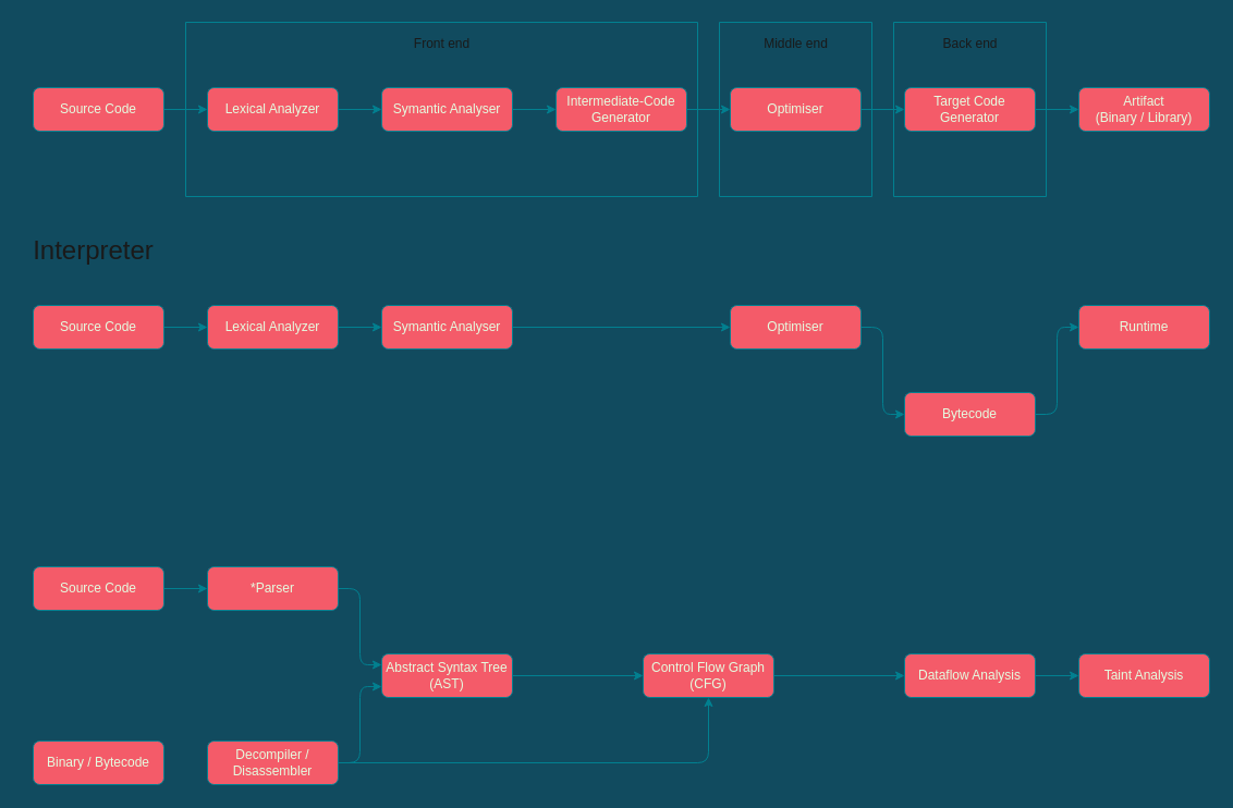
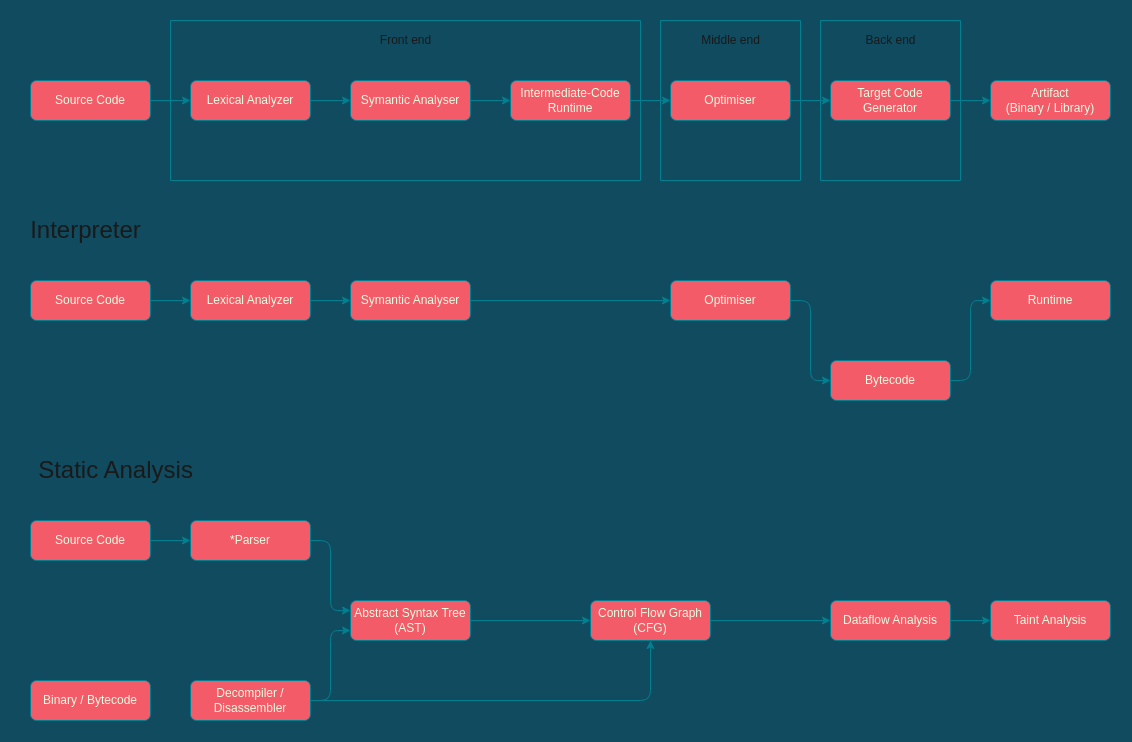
  <mxCell id="0" />
  <mxCell id="1" parent="0" />
  <mxCell id="2" style="edgeStyle=orthogonalEdgeStyle;curved=0;rounded=1;sketch=0;orthogonalLoop=1;jettySize=auto;html=1;exitX=1;exitY=0.5;exitDx=0;exitDy=0;entryX=0;entryY=0.5;entryDx=0;entryDy=0;fontColor=#E4FDE1;strokeColor=#028090;fillColor=#F45B69;labelBackgroundColor=#114B5F;" parent="1" source="3" target="5" edge="1"><mxGeometry relative="1" as="geometry" /></mxCell>
  <mxCell id="3" value="Source Code" style="rounded=1;whiteSpace=wrap;html=1;sketch=0;fillColor=#F45B69;strokeColor=#028090;fontColor=#E4FDE1;" parent="1" vertex="1"><mxGeometry x="30" y="80" width="120" height="40" as="geometry" /></mxCell>
  <mxCell id="4" style="edgeStyle=orthogonalEdgeStyle;curved=0;rounded=1;sketch=0;orthogonalLoop=1;jettySize=auto;html=1;exitX=1;exitY=0.5;exitDx=0;exitDy=0;entryX=0;entryY=0.5;entryDx=0;entryDy=0;fontColor=#E4FDE1;strokeColor=#028090;fillColor=#F45B69;labelBackgroundColor=#114B5F;" parent="1" source="5" target="7" edge="1"><mxGeometry relative="1" as="geometry" /></mxCell>
  <mxCell id="5" value="Lexical Analyzer" style="rounded=1;whiteSpace=wrap;html=1;sketch=0;fillColor=#F45B69;strokeColor=#028090;fontColor=#E4FDE1;" parent="1" vertex="1"><mxGeometry x="190" y="80" width="120" height="40" as="geometry" /></mxCell>
  <mxCell id="6" style="edgeStyle=orthogonalEdgeStyle;curved=0;rounded=1;sketch=0;orthogonalLoop=1;jettySize=auto;html=1;exitX=1;exitY=0.5;exitDx=0;exitDy=0;entryX=0;entryY=0.5;entryDx=0;entryDy=0;fontColor=#E4FDE1;strokeColor=#028090;fillColor=#F45B69;labelBackgroundColor=#114B5F;" parent="1" source="7" target="9" edge="1"><mxGeometry relative="1" as="geometry" /></mxCell>
  <mxCell id="7" value="Symantic Analyser" style="rounded=1;whiteSpace=wrap;html=1;sketch=0;fillColor=#F45B69;strokeColor=#028090;fontColor=#E4FDE1;" parent="1" vertex="1"><mxGeometry x="350" y="80" width="120" height="40" as="geometry" /></mxCell>
  <mxCell id="8" style="edgeStyle=orthogonalEdgeStyle;curved=0;rounded=1;sketch=0;orthogonalLoop=1;jettySize=auto;html=1;exitX=1;exitY=0.5;exitDx=0;exitDy=0;entryX=0;entryY=0.5;entryDx=0;entryDy=0;fontColor=#E4FDE1;strokeColor=#028090;fillColor=#F45B69;labelBackgroundColor=#114B5F;" parent="1" source="9" target="11" edge="1"><mxGeometry relative="1" as="geometry" /></mxCell>
- <mxCell id="9" value="Intermediate-Code Generator" style="rounded=1;whiteSpace=wrap;html=1;sketch=0;fillColor=#F45B69;strokeColor=#028090;fontColor=#E4FDE1;" parent="1" vertex="1"><mxGeometry x="510" y="80" width="120" height="40" as="geometry" /></mxCell>
+ <mxCell id="9" value="Intermediate-Code Runtime" style="rounded=1;whiteSpace=wrap;html=1;sketch=0;fillColor=#F45B69;strokeColor=#028090;fontColor=#E4FDE1;" parent="1" vertex="1"><mxGeometry x="510" y="80" width="120" height="40" as="geometry" /></mxCell>
  <mxCell id="10" style="edgeStyle=orthogonalEdgeStyle;curved=0;rounded=1;sketch=0;orthogonalLoop=1;jettySize=auto;html=1;exitX=1;exitY=0.5;exitDx=0;exitDy=0;entryX=0;entryY=0.5;entryDx=0;entryDy=0;fontColor=#E4FDE1;strokeColor=#028090;fillColor=#F45B69;labelBackgroundColor=#114B5F;" parent="1" source="11" target="13" edge="1"><mxGeometry relative="1" as="geometry" /></mxCell>
  <mxCell id="11" value="Optimiser" style="rounded=1;whiteSpace=wrap;html=1;sketch=0;fillColor=#F45B69;strokeColor=#028090;fontColor=#E4FDE1;" parent="1" vertex="1"><mxGeometry x="670" y="80" width="120" height="40" as="geometry" /></mxCell>
  <mxCell id="12" style="edgeStyle=orthogonalEdgeStyle;curved=0;rounded=1;sketch=0;orthogonalLoop=1;jettySize=auto;html=1;exitX=1;exitY=0.5;exitDx=0;exitDy=0;entryX=0;entryY=0.5;entryDx=0;entryDy=0;fontColor=#E4FDE1;strokeColor=#028090;fillColor=#F45B69;labelBackgroundColor=#114B5F;" parent="1" source="13" target="18" edge="1"><mxGeometry relative="1" as="geometry" /></mxCell>
  <mxCell id="13" value="Target Code Generator" style="rounded=1;whiteSpace=wrap;html=1;sketch=0;fillColor=#F45B69;strokeColor=#028090;fontColor=#E4FDE1;" parent="1" vertex="1"><mxGeometry x="830" y="80" width="120" height="40" as="geometry" /></mxCell>
  <mxCell id="14" value="" style="swimlane;startSize=0;rounded=0;sketch=0;fontColor=#E4FDE1;strokeColor=#028090;fillColor=#F45B69;" parent="1" vertex="1"><mxGeometry x="170" y="20" width="470" height="160" as="geometry" /></mxCell>
  <mxCell id="15" value="&lt;font color=&quot;#1a1a1a&quot;&gt;Front end&lt;/font&gt;" style="text;html=1;align=center;verticalAlign=middle;resizable=0;points=[];autosize=1;strokeColor=none;fontColor=#E4FDE1;" parent="14" vertex="1"><mxGeometry x="200" y="10" width="70" height="20" as="geometry" /></mxCell>
  <mxCell id="16" value="" style="swimlane;startSize=0;rounded=0;sketch=0;fontColor=#E4FDE1;strokeColor=#028090;fillColor=#F45B69;" parent="1" vertex="1"><mxGeometry x="820" y="20" width="140" height="160" as="geometry" /></mxCell>
  <mxCell id="17" value="&lt;font color=&quot;#1a1a1a&quot;&gt;Back end&lt;/font&gt;" style="text;html=1;align=center;verticalAlign=middle;resizable=0;points=[];autosize=1;strokeColor=none;fontColor=#E4FDE1;" parent="16" vertex="1"><mxGeometry x="35" y="10" width="70" height="20" as="geometry" /></mxCell>
  <mxCell id="18" value="Artifact&lt;br&gt;(Binary / Library)" style="rounded=1;whiteSpace=wrap;html=1;sketch=0;fillColor=#F45B69;strokeColor=#028090;fontColor=#E4FDE1;" parent="1" vertex="1"><mxGeometry x="990" y="80" width="120" height="40" as="geometry" /></mxCell>
  <mxCell id="19" value="" style="swimlane;startSize=0;rounded=0;sketch=0;fontColor=#E4FDE1;strokeColor=#028090;fillColor=#F45B69;" parent="1" vertex="1"><mxGeometry x="660" y="20" width="140" height="160" as="geometry" /></mxCell>
  <mxCell id="20" value="&lt;font color=&quot;#1a1a1a&quot;&gt;Middle end&lt;/font&gt;" style="text;html=1;align=center;verticalAlign=middle;resizable=0;points=[];autosize=1;strokeColor=none;fontColor=#E4FDE1;" parent="19" vertex="1"><mxGeometry x="35" y="10" width="70" height="20" as="geometry" /></mxCell>
  <mxCell id="21" style="edgeStyle=orthogonalEdgeStyle;curved=0;rounded=1;sketch=0;orthogonalLoop=1;jettySize=auto;html=1;exitX=1;exitY=0.5;exitDx=0;exitDy=0;entryX=0;entryY=0.5;entryDx=0;entryDy=0;fontColor=#E4FDE1;strokeColor=#028090;fillColor=#F45B69;labelBackgroundColor=#114B5F;" parent="1" source="22" target="24" edge="1"><mxGeometry relative="1" as="geometry" /></mxCell>
  <mxCell id="22" value="Source Code" style="rounded=1;whiteSpace=wrap;html=1;sketch=0;fillColor=#F45B69;strokeColor=#028090;fontColor=#E4FDE1;" parent="1" vertex="1"><mxGeometry x="30" y="280" width="120" height="40" as="geometry" /></mxCell>
  <mxCell id="23" style="edgeStyle=orthogonalEdgeStyle;curved=0;rounded=1;sketch=0;orthogonalLoop=1;jettySize=auto;html=1;exitX=1;exitY=0.5;exitDx=0;exitDy=0;entryX=0;entryY=0.5;entryDx=0;entryDy=0;fontColor=#E4FDE1;strokeColor=#028090;fillColor=#F45B69;labelBackgroundColor=#114B5F;" parent="1" source="24" target="26" edge="1"><mxGeometry relative="1" as="geometry" /></mxCell>
  <mxCell id="24" value="Lexical Analyzer" style="rounded=1;whiteSpace=wrap;html=1;sketch=0;fillColor=#F45B69;strokeColor=#028090;fontColor=#E4FDE1;" parent="1" vertex="1"><mxGeometry x="190" y="280" width="120" height="40" as="geometry" /></mxCell>
  <mxCell id="25" style="edgeStyle=orthogonalEdgeStyle;curved=0;rounded=1;sketch=0;orthogonalLoop=1;jettySize=auto;html=1;entryX=0;entryY=0.5;entryDx=0;entryDy=0;fontColor=#E4FDE1;strokeColor=#028090;fillColor=#F45B69;exitX=1;exitY=0.5;exitDx=0;exitDy=0;labelBackgroundColor=#114B5F;" parent="1" source="26" target="28" edge="1"><mxGeometry relative="1" as="geometry"><mxPoint x="510" y="290" as="sourcePoint" /></mxGeometry></mxCell>
  <mxCell id="26" value="Symantic Analyser" style="rounded=1;whiteSpace=wrap;html=1;sketch=0;fillColor=#F45B69;strokeColor=#028090;fontColor=#E4FDE1;" parent="1" vertex="1"><mxGeometry x="350" y="280" width="120" height="40" as="geometry" /></mxCell>
  <mxCell id="27" style="edgeStyle=orthogonalEdgeStyle;curved=0;rounded=1;sketch=0;orthogonalLoop=1;jettySize=auto;html=1;exitX=1;exitY=0.5;exitDx=0;exitDy=0;entryX=0;entryY=0.5;entryDx=0;entryDy=0;fontColor=#E4FDE1;strokeColor=#028090;fillColor=#F45B69;labelBackgroundColor=#114B5F;" parent="1" source="28" target="30" edge="1"><mxGeometry relative="1" as="geometry" /></mxCell>
  <mxCell id="28" value="Optimiser" style="rounded=1;whiteSpace=wrap;html=1;sketch=0;fillColor=#F45B69;strokeColor=#028090;fontColor=#E4FDE1;" parent="1" vertex="1"><mxGeometry x="670" y="280" width="120" height="40" as="geometry" /></mxCell>
  <mxCell id="29" style="edgeStyle=orthogonalEdgeStyle;curved=0;rounded=1;sketch=0;orthogonalLoop=1;jettySize=auto;html=1;exitX=1;exitY=0.5;exitDx=0;exitDy=0;entryX=0;entryY=0.5;entryDx=0;entryDy=0;fontColor=#E4FDE1;strokeColor=#028090;fillColor=#F45B69;labelBackgroundColor=#114B5F;" parent="1" source="30" target="31" edge="1"><mxGeometry relative="1" as="geometry" /></mxCell>
  <mxCell id="30" value="Bytecode" style="rounded=1;whiteSpace=wrap;html=1;sketch=0;fillColor=#F45B69;strokeColor=#028090;fontColor=#E4FDE1;" parent="1" vertex="1"><mxGeometry x="830" y="360" width="120" height="40" as="geometry" /></mxCell>
  <mxCell id="31" value="Runtime" style="rounded=1;whiteSpace=wrap;html=1;sketch=0;fillColor=#F45B69;strokeColor=#028090;fontColor=#E4FDE1;" parent="1" vertex="1"><mxGeometry x="990" y="280" width="120" height="40" as="geometry" /></mxCell>
  <mxCell id="32" value="&lt;font color=&quot;#1a1a1a&quot;&gt;&lt;span style=&quot;font-size: 24px&quot;&gt;Interpreter&lt;/span&gt;&lt;/font&gt;" style="text;html=1;align=center;verticalAlign=middle;resizable=0;points=[];autosize=1;strokeColor=none;fontColor=#E4FDE1;" parent="1" vertex="1"><mxGeometry x="20" y="220" width="130" height="20" as="geometry" /></mxCell>
  <mxCell id="33" style="edgeStyle=orthogonalEdgeStyle;curved=0;rounded=1;sketch=0;orthogonalLoop=1;jettySize=auto;html=1;exitX=1;exitY=0.5;exitDx=0;exitDy=0;entryX=0;entryY=0.5;entryDx=0;entryDy=0;fontColor=#E4FDE1;strokeColor=#028090;fillColor=#F45B69;" edge="1" parent="1" source="34" target="45"><mxGeometry relative="1" as="geometry" /></mxCell>
  <mxCell id="34" value="Source Code" style="rounded=1;whiteSpace=wrap;html=1;sketch=0;fillColor=#F45B69;strokeColor=#028090;fontColor=#E4FDE1;" parent="1" vertex="1"><mxGeometry x="30" y="520" width="120" height="40" as="geometry" /></mxCell>
  <mxCell id="35" style="edgeStyle=orthogonalEdgeStyle;curved=0;rounded=1;sketch=0;orthogonalLoop=1;jettySize=auto;html=1;exitX=1;exitY=0.5;exitDx=0;exitDy=0;entryX=0;entryY=0.5;entryDx=0;entryDy=0;fontColor=#E4FDE1;strokeColor=#028090;fillColor=#F45B69;labelBackgroundColor=#114B5F;" parent="1" source="36" target="38" edge="1"><mxGeometry relative="1" as="geometry" /></mxCell>
  <mxCell id="36" value="Abstract Syntax Tree&lt;br&gt;(AST)" style="rounded=1;whiteSpace=wrap;html=1;sketch=0;fillColor=#F45B69;strokeColor=#028090;fontColor=#E4FDE1;" parent="1" vertex="1"><mxGeometry x="350" y="600" width="120" height="40" as="geometry" /></mxCell>
  <mxCell id="37" style="edgeStyle=orthogonalEdgeStyle;curved=0;rounded=1;sketch=0;orthogonalLoop=1;jettySize=auto;html=1;entryX=0;entryY=0.5;entryDx=0;entryDy=0;fontColor=#E4FDE1;strokeColor=#028090;fillColor=#F45B69;exitX=1;exitY=0.5;exitDx=0;exitDy=0;labelBackgroundColor=#114B5F;" parent="1" source="41" target="40" edge="1"><mxGeometry relative="1" as="geometry"><mxPoint x="630" y="630" as="sourcePoint" /></mxGeometry></mxCell>
  <mxCell id="38" value="Control Flow Graph&lt;br&gt;(CFG)" style="rounded=1;whiteSpace=wrap;html=1;sketch=0;fillColor=#F45B69;strokeColor=#028090;fontColor=#E4FDE1;" parent="1" vertex="1"><mxGeometry x="590" y="600" width="120" height="40" as="geometry" /></mxCell>
  <mxCell id="39" style="edgeStyle=orthogonalEdgeStyle;curved=0;rounded=1;sketch=0;orthogonalLoop=1;jettySize=auto;html=1;exitX=1;exitY=0.5;exitDx=0;exitDy=0;entryX=0;entryY=0.5;entryDx=0;entryDy=0;fontColor=#E4FDE1;strokeColor=#028090;fillColor=#F45B69;labelBackgroundColor=#114B5F;" parent="1" source="38" target="41" edge="1"><mxGeometry relative="1" as="geometry" /></mxCell>
  <mxCell id="40" value="Taint Analysis" style="rounded=1;whiteSpace=wrap;html=1;sketch=0;fillColor=#F45B69;strokeColor=#028090;fontColor=#E4FDE1;" parent="1" vertex="1"><mxGeometry x="990" y="600" width="120" height="40" as="geometry" /></mxCell>
  <mxCell id="41" value="Dataflow Analysis" style="rounded=1;whiteSpace=wrap;html=1;sketch=0;fillColor=#F45B69;strokeColor=#028090;fontColor=#E4FDE1;" parent="1" vertex="1"><mxGeometry x="830" y="600" width="120" height="40" as="geometry" /></mxCell>
+ <mxCell id="42" value="&lt;font color=&quot;#1a1a1a&quot;&gt;&lt;span style=&quot;font-size: 24px&quot;&gt;Static Analysis&lt;/span&gt;&lt;/font&gt;" style="text;html=1;align=center;verticalAlign=middle;resizable=0;points=[];autosize=1;strokeColor=none;fontColor=#E4FDE1;" parent="1" vertex="1"><mxGeometry x="30" y="460" width="170" height="20" as="geometry" /></mxCell>
  <mxCell id="43" value="Binary / Bytecode" style="rounded=1;whiteSpace=wrap;html=1;sketch=0;fillColor=#F45B69;strokeColor=#028090;fontColor=#E4FDE1;" vertex="1" parent="1"><mxGeometry x="30" y="680" width="120" height="40" as="geometry" /></mxCell>
  <mxCell id="44" style="edgeStyle=orthogonalEdgeStyle;curved=0;rounded=1;sketch=0;orthogonalLoop=1;jettySize=auto;html=1;exitX=1;exitY=0.5;exitDx=0;exitDy=0;entryX=0;entryY=0.25;entryDx=0;entryDy=0;fontColor=#E4FDE1;strokeColor=#028090;fillColor=#F45B69;" edge="1" parent="1" source="45" target="36"><mxGeometry relative="1" as="geometry" /></mxCell>
  <mxCell id="45" value="*Parser" style="rounded=1;whiteSpace=wrap;html=1;sketch=0;fillColor=#F45B69;strokeColor=#028090;fontColor=#E4FDE1;" vertex="1" parent="1"><mxGeometry x="190" y="520" width="120" height="40" as="geometry" /></mxCell>
  <mxCell id="46" style="edgeStyle=orthogonalEdgeStyle;curved=0;rounded=1;sketch=0;orthogonalLoop=1;jettySize=auto;html=1;exitX=1;exitY=0.5;exitDx=0;exitDy=0;entryX=0;entryY=0.75;entryDx=0;entryDy=0;fontColor=#E4FDE1;strokeColor=#028090;fillColor=#F45B69;" edge="1" parent="1" source="48" target="36"><mxGeometry relative="1" as="geometry" /></mxCell>
  <mxCell id="47" style="edgeStyle=orthogonalEdgeStyle;curved=0;rounded=1;sketch=0;orthogonalLoop=1;jettySize=auto;html=1;exitX=1;exitY=0.5;exitDx=0;exitDy=0;entryX=0.5;entryY=1;entryDx=0;entryDy=0;fontColor=#E4FDE1;strokeColor=#028090;fillColor=#F45B69;" edge="1" parent="1" source="48" target="38"><mxGeometry relative="1" as="geometry" /></mxCell>
  <mxCell id="48" value="Decompiler / Disassembler" style="rounded=1;whiteSpace=wrap;html=1;sketch=0;fillColor=#F45B69;strokeColor=#028090;fontColor=#E4FDE1;" vertex="1" parent="1"><mxGeometry x="190" y="680" width="120" height="40" as="geometry" /></mxCell>
